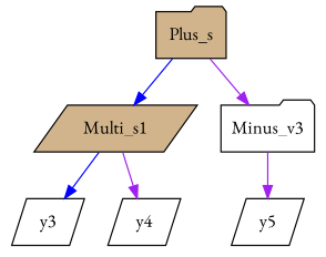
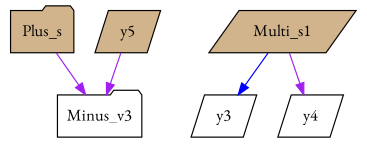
  digraph {
    fontname="EB Garamond"
    node [fillcolor=white fontname="EB Garamond" shape=parallelogram style=filled]
    edge [color=purple fontname="EB Garamond"]
    Plus_s [fillcolor=tan shape=folder]
    Multi_s1 [fillcolor=tan]
    n3 [label=Minus_v3 shape=folder]
    y3
    y4
-   y5
-   Plus_s -> Multi_s1 [color=blue]
+   y5 [fillcolor=tan]
    Plus_s -> n3
    Multi_s1 -> y3 [color=blue]
    Multi_s1 -> y4
-   n3 -> y5
+   y5 -> n3
  }
